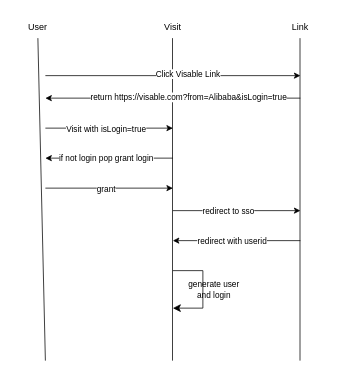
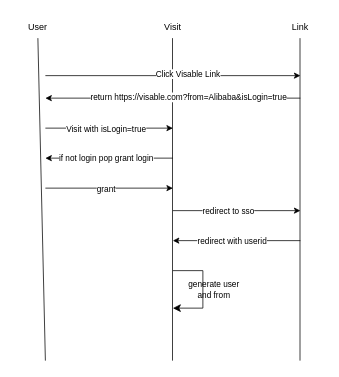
  <mxCell id="0" />
  <mxCell id="1" parent="0" />
  <mxCell id="2" value="User" style="text;html=1;align=center;verticalAlign=middle;whiteSpace=wrap;rounded=0;" vertex="1" parent="1"><mxGeometry x="20" y="20" width="60" height="30" as="geometry" /></mxCell>
  <mxCell id="3" value="" style="endArrow=none;html=1;rounded=0;entryX=0.5;entryY=1;entryDx=0;entryDy=0;" edge="1" parent="1" target="2"><mxGeometry width="50" height="50" relative="1" as="geometry"><mxPoint x="60" y="480" as="sourcePoint" /><mxPoint x="400" y="260" as="targetPoint" /></mxGeometry></mxCell>
  <mxCell id="4" value="Visit" style="text;html=1;align=center;verticalAlign=middle;whiteSpace=wrap;rounded=0;" vertex="1" parent="1"><mxGeometry x="200" y="20" width="60" height="30" as="geometry" /></mxCell>
  <mxCell id="5" value="Link" style="text;html=1;align=center;verticalAlign=middle;whiteSpace=wrap;rounded=0;" vertex="1" parent="1"><mxGeometry x="370" y="20" width="60" height="30" as="geometry" /></mxCell>
  <mxCell id="6" value="" style="endArrow=none;html=1;rounded=0;entryX=0.5;entryY=1;entryDx=0;entryDy=0;" edge="1" parent="1"><mxGeometry width="50" height="50" relative="1" as="geometry"><mxPoint x="229.5" y="480" as="sourcePoint" /><mxPoint x="229.5" y="50" as="targetPoint" /></mxGeometry></mxCell>
  <mxCell id="7" value="" style="endArrow=none;html=1;rounded=0;entryX=0.5;entryY=1;entryDx=0;entryDy=0;" edge="1" parent="1"><mxGeometry width="50" height="50" relative="1" as="geometry"><mxPoint x="399.5" y="480" as="sourcePoint" /><mxPoint x="399.5" y="50" as="targetPoint" /></mxGeometry></mxCell>
  <mxCell id="8" value="" style="endArrow=classic;html=1;rounded=0;" edge="1" parent="1"><mxGeometry width="50" height="50" relative="1" as="geometry"><mxPoint x="60" y="100" as="sourcePoint" /><mxPoint x="400" y="100" as="targetPoint" /></mxGeometry></mxCell>
  <mxCell id="9" value="Click Visable Link" style="edgeLabel;html=1;align=center;verticalAlign=middle;resizable=0;points=[];" vertex="1" connectable="0" parent="8"><mxGeometry x="0.112" y="3" relative="1" as="geometry"><mxPoint as="offset" /></mxGeometry></mxCell>
  <mxCell id="10" value="" style="endArrow=classic;html=1;rounded=0;" edge="1" parent="1"><mxGeometry width="50" height="50" relative="1" as="geometry"><mxPoint x="400" y="130" as="sourcePoint" /><mxPoint x="60" y="130" as="targetPoint" /></mxGeometry></mxCell>
  <mxCell id="11" value="return https://visable.com?from=Alibaba&amp;amp;isLogin=true" style="edgeLabel;html=1;align=center;verticalAlign=middle;resizable=0;points=[];" vertex="1" connectable="0" parent="10"><mxGeometry x="-0.218" y="-2" relative="1" as="geometry"><mxPoint x="-17" as="offset" /></mxGeometry></mxCell>
  <mxCell id="12" value="" style="endArrow=classic;html=1;rounded=0;" edge="1" parent="1"><mxGeometry width="50" height="50" relative="1" as="geometry"><mxPoint x="60" y="170" as="sourcePoint" /><mxPoint x="230" y="170" as="targetPoint" /></mxGeometry></mxCell>
  <mxCell id="13" value="Visit with isLogin=true" style="edgeLabel;html=1;align=center;verticalAlign=middle;resizable=0;points=[];" vertex="1" connectable="0" parent="12"><mxGeometry x="-0.106" y="-2" relative="1" as="geometry"><mxPoint x="4" y="-2" as="offset" /></mxGeometry></mxCell>
  <mxCell id="14" value="" style="endArrow=classic;html=1;rounded=0;" edge="1" parent="1"><mxGeometry width="50" height="50" relative="1" as="geometry"><mxPoint x="230" y="210" as="sourcePoint" /><mxPoint x="60" y="210" as="targetPoint" /></mxGeometry></mxCell>
  <mxCell id="15" value="if not login pop grant login" style="edgeLabel;html=1;align=center;verticalAlign=middle;resizable=0;points=[];" vertex="1" connectable="0" parent="14"><mxGeometry x="0.165" y="-2" relative="1" as="geometry"><mxPoint x="9" y="1" as="offset" /></mxGeometry></mxCell>
  <mxCell id="16" value="" style="endArrow=classic;html=1;rounded=0;" edge="1" parent="1"><mxGeometry width="50" height="50" relative="1" as="geometry"><mxPoint x="60" y="250" as="sourcePoint" /><mxPoint x="230" y="250" as="targetPoint" /></mxGeometry></mxCell>
  <mxCell id="17" value="grant" style="edgeLabel;html=1;align=center;verticalAlign=middle;resizable=0;points=[];" vertex="1" connectable="0" parent="16"><mxGeometry x="-0.259" relative="1" as="geometry"><mxPoint x="17" as="offset" /></mxGeometry></mxCell>
  <mxCell id="18" value="" style="endArrow=classic;html=1;rounded=0;" edge="1" parent="1"><mxGeometry width="50" height="50" relative="1" as="geometry"><mxPoint x="230" y="280" as="sourcePoint" /><mxPoint x="400" y="280" as="targetPoint" /></mxGeometry></mxCell>
  <mxCell id="19" value="redirect to sso" style="edgeLabel;html=1;align=center;verticalAlign=middle;resizable=0;points=[];" vertex="1" connectable="0" parent="18"><mxGeometry x="-0.141" y="-2" relative="1" as="geometry"><mxPoint y="-2" as="offset" /></mxGeometry></mxCell>
  <mxCell id="20" value="" style="endArrow=classic;html=1;rounded=0;" edge="1" parent="1"><mxGeometry width="50" height="50" relative="1" as="geometry"><mxPoint x="400" y="320" as="sourcePoint" /><mxPoint x="230" y="320" as="targetPoint" /></mxGeometry></mxCell>
  <mxCell id="21" value="redirect with userid" style="edgeLabel;html=1;align=center;verticalAlign=middle;resizable=0;points=[];" vertex="1" connectable="0" parent="20"><mxGeometry x="0.082" y="-7" relative="1" as="geometry"><mxPoint y="7" as="offset" /></mxGeometry></mxCell>
  <mxCell id="22" value="" style="edgeStyle=elbowEdgeStyle;elbow=horizontal;endArrow=classic;html=1;curved=0;rounded=0;endSize=8;startSize=8;" edge="1" parent="1"><mxGeometry width="50" height="50" relative="1" as="geometry"><mxPoint x="230" y="360" as="sourcePoint" /><mxPoint x="230" y="410" as="targetPoint" /><Array as="points"><mxPoint x="270" y="390" /></Array></mxGeometry></mxCell>
- <mxCell id="23" value="&lt;font style=&quot;font-size: 11px;&quot;&gt;generate user and login&lt;/font&gt;" style="text;html=1;align=center;verticalAlign=middle;whiteSpace=wrap;rounded=0;" vertex="1" parent="1"><mxGeometry x="240" y="370" width="90" height="30" as="geometry" /></mxCell>
+ <mxCell id="23" value="&lt;font style=&quot;font-size: 11px;&quot;&gt;generate user and from&lt;/font&gt;" style="text;html=1;align=center;verticalAlign=middle;whiteSpace=wrap;rounded=0;" vertex="1" parent="1"><mxGeometry x="240" y="370" width="90" height="30" as="geometry" /></mxCell>
